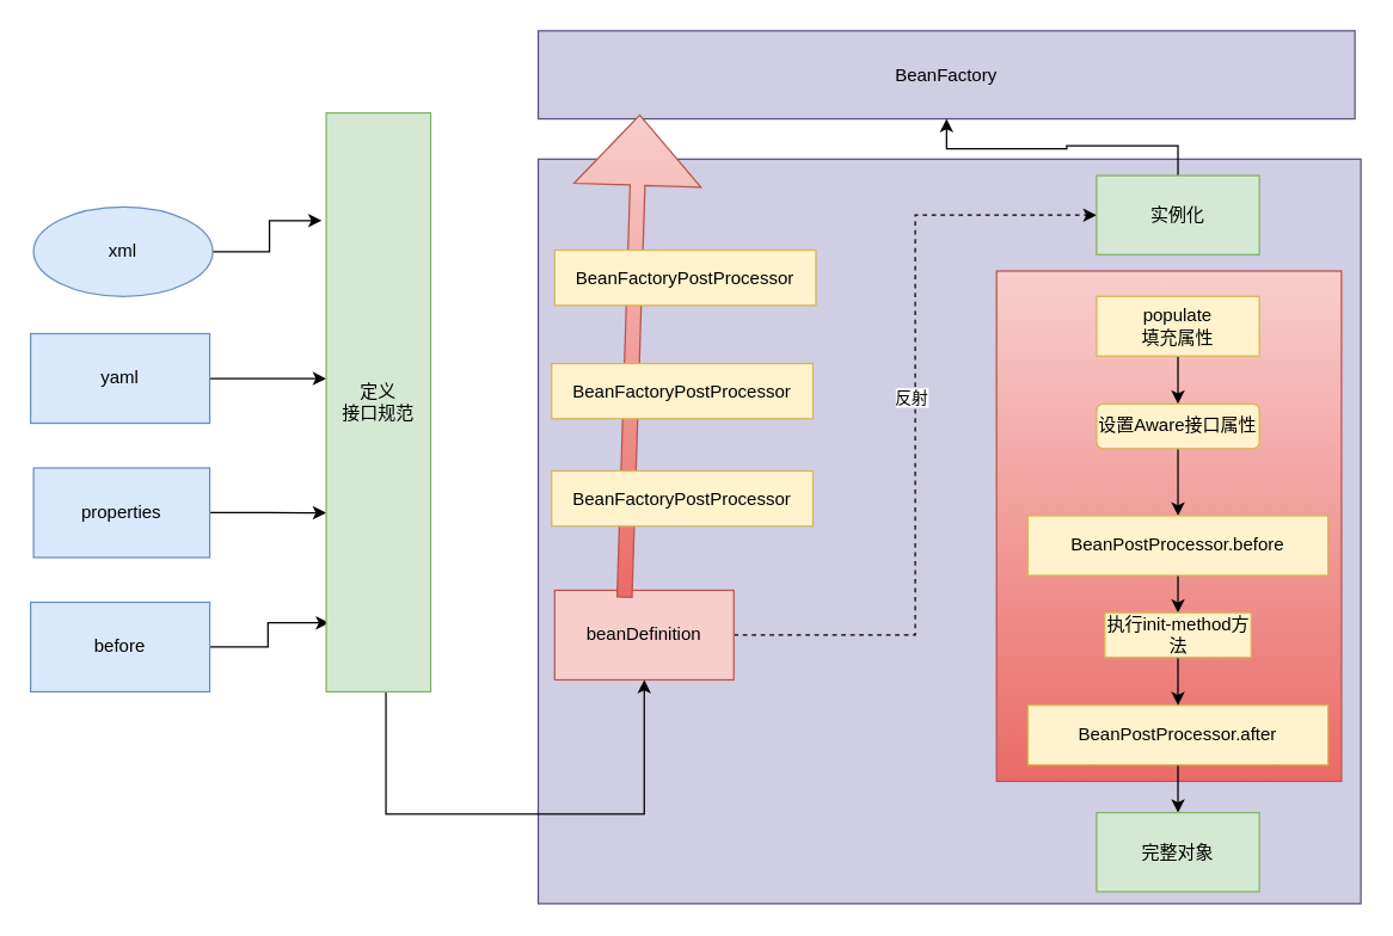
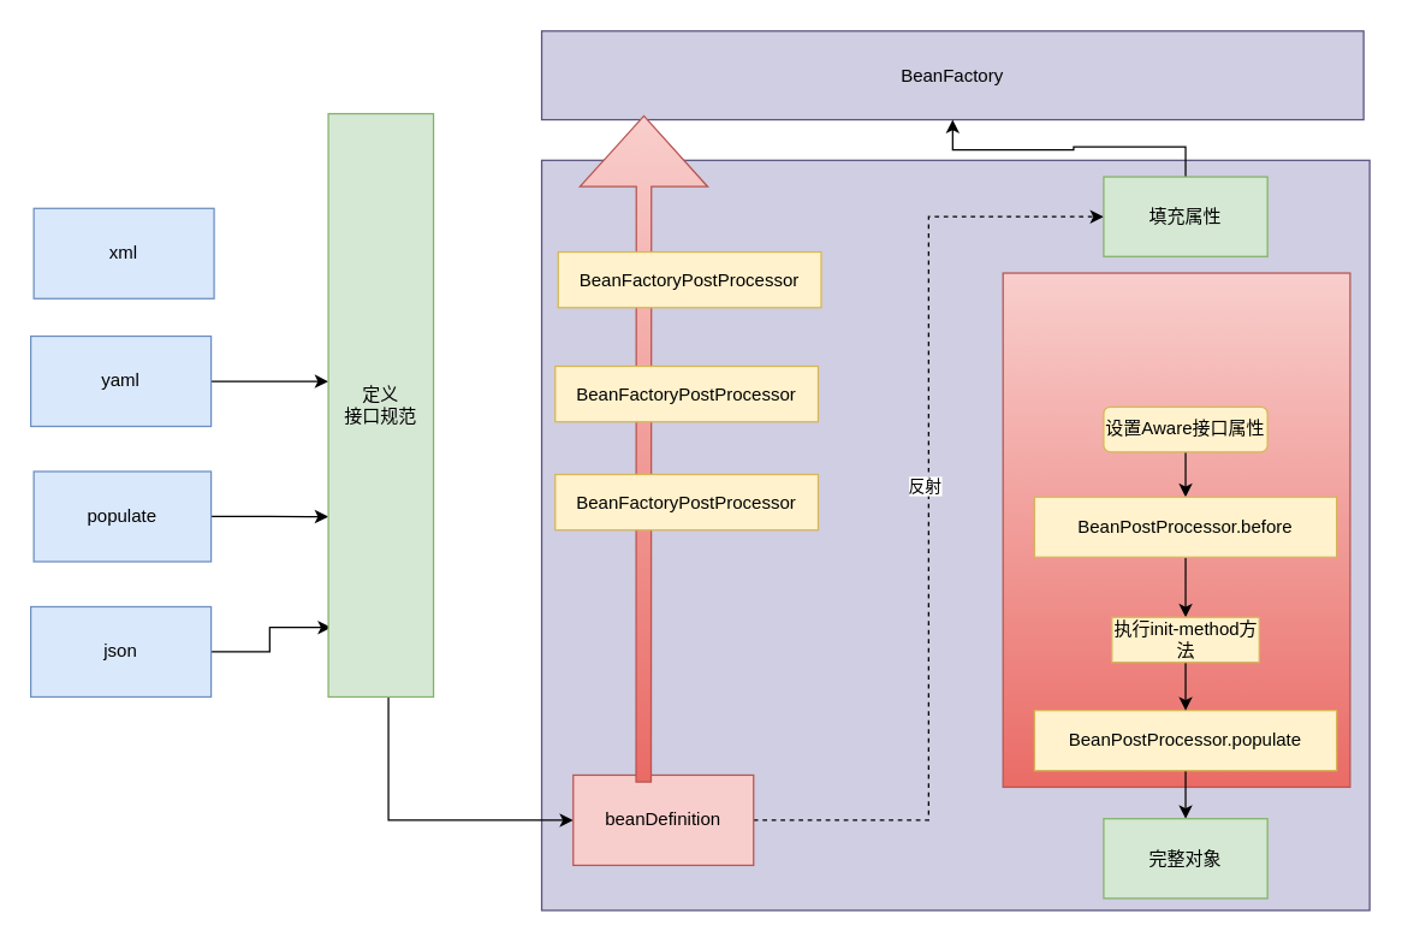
  <mxCell id="0" />
  <mxCell id="1" parent="0" />
  <mxCell id="2" value="" style="rounded=0;whiteSpace=wrap;html=1;fillColor=#d0cee2;strokeColor=#56517e;" vertex="1" parent="1"><mxGeometry x="360" y="106" width="551" height="499" as="geometry" /></mxCell>
- <mxCell id="3" style="edgeStyle=orthogonalEdgeStyle;rounded=0;orthogonalLoop=1;jettySize=auto;html=1;entryX=-0.043;entryY=0.186;entryDx=0;entryDy=0;entryPerimeter=0;" edge="1" parent="1" source="4" target="12"><mxGeometry relative="1" as="geometry" /></mxCell>
- <mxCell id="4" value="xml" style="ellipse;whiteSpace=wrap;html=1;fillColor=#dae8fc;strokeColor=#6c8ebf;" vertex="1" parent="1"><mxGeometry x="22" y="138" width="120" height="60" as="geometry" /></mxCell>
+ <mxCell id="4" value="xml" style="rounded=0;whiteSpace=wrap;html=1;fillColor=#dae8fc;strokeColor=#6c8ebf;" vertex="1" parent="1"><mxGeometry x="22" y="138" width="120" height="60" as="geometry" /></mxCell>
  <mxCell id="5" style="edgeStyle=orthogonalEdgeStyle;rounded=0;orthogonalLoop=1;jettySize=auto;html=1;entryX=0;entryY=0.459;entryDx=0;entryDy=0;entryPerimeter=0;" edge="1" parent="1" source="6" target="12"><mxGeometry relative="1" as="geometry" /></mxCell>
  <mxCell id="6" value="yaml&lt;span style=&quot;color: rgba(0, 0, 0, 0); font-family: monospace; font-size: 0px; text-align: start;&quot;&gt;%3CmxGraphModel%3E%3Croot%3E%3CmxCell%20id%3D%220%22%2F%3E%3CmxCell%20id%3D%221%22%20parent%3D%220%22%2F%3E%3CmxCell%20id%3D%222%22%20value%3D%22xml%22%20style%3D%22rounded%3D0%3BwhiteSpace%3Dwrap%3Bhtml%3D1%3BfillColor%3D%23dae8fc%3BstrokeColor%3D%236c8ebf%3B%22%20vertex%3D%221%22%20parent%3D%221%22%3E%3CmxGeometry%20x%3D%22-183%22%20y%3D%22137%22%20width%3D%22120%22%20height%3D%2260%22%20as%3D%22geometry%22%2F%3E%3C%2FmxCell%3E%3C%2Froot%3E%3C%2FmxGraphModel%3E&lt;/span&gt;" style="rounded=0;whiteSpace=wrap;html=1;fillColor=#dae8fc;strokeColor=#6c8ebf;" vertex="1" parent="1"><mxGeometry x="20" y="223" width="120" height="60" as="geometry" /></mxCell>
  <mxCell id="7" style="edgeStyle=orthogonalEdgeStyle;rounded=0;orthogonalLoop=1;jettySize=auto;html=1;entryX=0;entryY=0.691;entryDx=0;entryDy=0;entryPerimeter=0;" edge="1" parent="1" source="8" target="12"><mxGeometry relative="1" as="geometry" /></mxCell>
- <mxCell id="8" value="properties" style="rounded=0;whiteSpace=wrap;html=1;fillColor=#dae8fc;strokeColor=#6c8ebf;" vertex="1" parent="1"><mxGeometry x="22" y="313" width="118" height="60" as="geometry" /></mxCell>
+ <mxCell id="8" value="populate" style="rounded=0;whiteSpace=wrap;html=1;fillColor=#dae8fc;strokeColor=#6c8ebf;" vertex="1" parent="1"><mxGeometry x="22" y="313" width="118" height="60" as="geometry" /></mxCell>
  <mxCell id="9" style="edgeStyle=orthogonalEdgeStyle;rounded=0;orthogonalLoop=1;jettySize=auto;html=1;entryX=0.029;entryY=0.881;entryDx=0;entryDy=0;entryPerimeter=0;" edge="1" parent="1" source="10" target="12"><mxGeometry relative="1" as="geometry" /></mxCell>
- <mxCell id="10" value="before" style="rounded=0;whiteSpace=wrap;html=1;fillColor=#dae8fc;strokeColor=#6c8ebf;" vertex="1" parent="1"><mxGeometry x="20" y="403" width="120" height="60" as="geometry" /></mxCell>
+ <mxCell id="10" value="json" style="rounded=0;whiteSpace=wrap;html=1;fillColor=#dae8fc;strokeColor=#6c8ebf;" vertex="1" parent="1"><mxGeometry x="20" y="403" width="120" height="60" as="geometry" /></mxCell>
  <mxCell id="11" style="edgeStyle=orthogonalEdgeStyle;rounded=0;orthogonalLoop=1;jettySize=auto;html=1;" edge="1" parent="1" source="12" target="16"><mxGeometry relative="1" as="geometry"><Array as="points"><mxPoint x="258" y="545" /></Array></mxGeometry></mxCell>
  <mxCell id="12" value="定义&lt;br&gt;接口规范" style="rounded=0;whiteSpace=wrap;html=1;fillColor=#d5e8d4;strokeColor=#82b366;" vertex="1" parent="1"><mxGeometry x="218" y="75" width="70" height="388" as="geometry" /></mxCell>
  <mxCell id="13" value="BeanFactory" style="rounded=0;whiteSpace=wrap;html=1;fillColor=#d0cee2;strokeColor=#56517e;" vertex="1" parent="1"><mxGeometry x="360" y="20" width="547" height="59" as="geometry" /></mxCell>
  <mxCell id="14" style="edgeStyle=orthogonalEdgeStyle;rounded=0;orthogonalLoop=1;jettySize=auto;html=1;entryX=0;entryY=0.5;entryDx=0;entryDy=0;dashed=1;" edge="1" parent="1" source="16" target="19"><mxGeometry relative="1" as="geometry" /></mxCell>
  <mxCell id="15" value="反射" style="edgeLabel;html=1;align=center;verticalAlign=middle;resizable=0;points=[];" vertex="1" connectable="0" parent="14"><mxGeometry x="0.07" y="4" relative="1" as="geometry"><mxPoint x="1" as="offset" /></mxGeometry></mxCell>
- <mxCell id="16" value="beanDefinition" style="rounded=0;whiteSpace=wrap;html=1;fillColor=#f8cecc;strokeColor=#b85450;" vertex="1" parent="1"><mxGeometry x="371" y="395" width="120" height="60" as="geometry" /></mxCell>
+ <mxCell id="16" value="beanDefinition" style="rounded=0;whiteSpace=wrap;html=1;fillColor=#f8cecc;strokeColor=#b85450;" vertex="1" parent="1"><mxGeometry x="381" y="515" width="120" height="60" as="geometry" /></mxCell>
  <mxCell id="17" value="" style="rounded=0;whiteSpace=wrap;html=1;fillColor=#f8cecc;gradientColor=#ea6b66;strokeColor=#b85450;" vertex="1" parent="1"><mxGeometry x="667" y="181" width="231" height="342" as="geometry" /></mxCell>
  <mxCell id="18" style="edgeStyle=orthogonalEdgeStyle;rounded=0;orthogonalLoop=1;jettySize=auto;html=1;" edge="1" parent="1" source="19" target="13"><mxGeometry relative="1" as="geometry" /></mxCell>
- <mxCell id="19" value="实例化" style="rounded=0;whiteSpace=wrap;html=1;fillColor=#d5e8d4;strokeColor=#82b366;" vertex="1" parent="1"><mxGeometry x="734" y="117" width="109" height="53" as="geometry" /></mxCell>
- <mxCell id="20" style="edgeStyle=orthogonalEdgeStyle;rounded=0;orthogonalLoop=1;jettySize=auto;html=1;" edge="1" parent="1" source="21" target="23"><mxGeometry relative="1" as="geometry" /></mxCell>
- <mxCell id="21" value="populate&lt;br&gt;填充属性" style="rounded=0;whiteSpace=wrap;html=1;fillColor=#fff2cc;strokeColor=#d6b656;" vertex="1" parent="1"><mxGeometry x="734" y="198" width="109" height="40" as="geometry" /></mxCell>
+ <mxCell id="19" value="填充属性" style="rounded=0;whiteSpace=wrap;html=1;fillColor=#d5e8d4;strokeColor=#82b366;" vertex="1" parent="1"><mxGeometry x="734" y="117" width="109" height="53" as="geometry" /></mxCell>
  <mxCell id="22" style="edgeStyle=orthogonalEdgeStyle;rounded=0;orthogonalLoop=1;jettySize=auto;html=1;" edge="1" parent="1" source="23" target="25"><mxGeometry relative="1" as="geometry" /></mxCell>
  <mxCell id="23" value="设置Aware接口属性" style="whiteSpace=wrap;html=1;fillColor=#fff2cc;strokeColor=#d6b656;rounded=1;" vertex="1" parent="1"><mxGeometry x="734" y="270" width="109" height="30" as="geometry" /></mxCell>
  <mxCell id="24" style="edgeStyle=orthogonalEdgeStyle;rounded=0;orthogonalLoop=1;jettySize=auto;html=1;entryX=0.5;entryY=0;entryDx=0;entryDy=0;" edge="1" parent="1" source="25" target="29"><mxGeometry relative="1" as="geometry" /></mxCell>
- <mxCell id="25" value="BeanPostProcessor.before" style="rounded=0;whiteSpace=wrap;html=1;fillColor=#fff2cc;strokeColor=#d6b656;" vertex="1" parent="1"><mxGeometry x="688" y="345" width="201" height="40" as="geometry" /></mxCell>
+ <mxCell id="25" value="BeanPostProcessor.before" style="rounded=0;whiteSpace=wrap;html=1;fillColor=#fff2cc;strokeColor=#d6b656;" vertex="1" parent="1"><mxGeometry x="688" y="330" width="201" height="40" as="geometry" /></mxCell>
  <mxCell id="26" style="edgeStyle=orthogonalEdgeStyle;rounded=0;orthogonalLoop=1;jettySize=auto;html=1;" edge="1" parent="1" source="27" target="30"><mxGeometry relative="1" as="geometry" /></mxCell>
- <mxCell id="27" value="BeanPostProcessor.after" style="rounded=0;whiteSpace=wrap;html=1;fillColor=#fff2cc;strokeColor=#d6b656;" vertex="1" parent="1"><mxGeometry x="688" y="472" width="201" height="40" as="geometry" /></mxCell>
+ <mxCell id="27" value="BeanPostProcessor.populate" style="rounded=0;whiteSpace=wrap;html=1;fillColor=#fff2cc;strokeColor=#d6b656;" vertex="1" parent="1"><mxGeometry x="688" y="472" width="201" height="40" as="geometry" /></mxCell>
  <mxCell id="28" style="edgeStyle=orthogonalEdgeStyle;rounded=0;orthogonalLoop=1;jettySize=auto;html=1;" edge="1" parent="1" source="29" target="27"><mxGeometry relative="1" as="geometry" /></mxCell>
  <mxCell id="29" value="执行init-method方法" style="rounded=0;whiteSpace=wrap;html=1;fillColor=#fff2cc;strokeColor=#d6b656;" vertex="1" parent="1"><mxGeometry x="739.5" y="410" width="98" height="30" as="geometry" /></mxCell>
  <mxCell id="30" value="完整对象" style="rounded=0;whiteSpace=wrap;html=1;fillColor=#d5e8d4;strokeColor=#82b366;" vertex="1" parent="1"><mxGeometry x="734" y="544" width="109" height="53" as="geometry" /></mxCell>
  <mxCell id="31" value="" style="shape=flexArrow;endArrow=classic;html=1;rounded=0;endWidth=74;endSize=15.34;exitX=0.39;exitY=0.083;exitDx=0;exitDy=0;exitPerimeter=0;fillColor=#f8cecc;gradientColor=#ea6b66;strokeColor=#b85450;" edge="1" parent="1" source="16"><mxGeometry width="50" height="50" relative="1" as="geometry"><mxPoint x="433" y="502" as="sourcePoint" /><mxPoint x="428" y="76" as="targetPoint" /></mxGeometry></mxCell>
  <mxCell id="32" value="BeanFactoryPostProcessor" style="rounded=0;whiteSpace=wrap;html=1;fillColor=#fff2cc;strokeColor=#d6b656;" vertex="1" parent="1"><mxGeometry x="371" y="167" width="175" height="37" as="geometry" /></mxCell>
  <mxCell id="33" value="BeanFactoryPostProcessor" style="rounded=0;whiteSpace=wrap;html=1;fillColor=#fff2cc;strokeColor=#d6b656;" vertex="1" parent="1"><mxGeometry x="369" y="243" width="175" height="37" as="geometry" /></mxCell>
  <mxCell id="34" value="BeanFactoryPostProcessor" style="rounded=0;whiteSpace=wrap;html=1;fillColor=#fff2cc;strokeColor=#d6b656;" vertex="1" parent="1"><mxGeometry x="369" y="315" width="175" height="37" as="geometry" /></mxCell>
